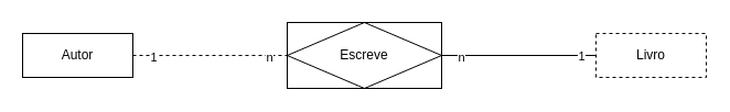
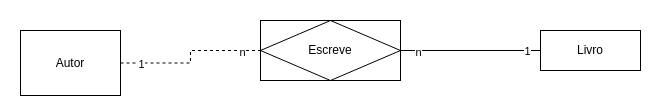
  <mxCell id="0" />
  <mxCell id="1" parent="0" />
  <mxCell id="2" style="edgeStyle=orthogonalEdgeStyle;rounded=0;orthogonalLoop=1;jettySize=auto;html=1;exitX=1;exitY=0.5;exitDx=0;exitDy=0;entryX=0;entryY=0.5;entryDx=0;entryDy=0;endArrow=none;endFill=0;dashed=1;" edge="1" parent="1" source="5" target="10"><mxGeometry relative="1" as="geometry" /></mxCell>
  <mxCell id="3" value="1" style="edgeLabel;html=1;align=center;verticalAlign=middle;resizable=0;points=[];" vertex="1" connectable="0" parent="2"><mxGeometry x="-0.743" y="-1" relative="1" as="geometry"><mxPoint as="offset" /></mxGeometry></mxCell>
  <mxCell id="4" value="n" style="edgeLabel;html=1;align=center;verticalAlign=middle;resizable=0;points=[];" vertex="1" connectable="0" parent="2"><mxGeometry x="0.757" y="-1" relative="1" as="geometry"><mxPoint as="offset" /></mxGeometry></mxCell>
- <mxCell id="5" value="Autor" style="whiteSpace=wrap;html=1;align=center;" vertex="1" parent="1"><mxGeometry x="20" y="30" width="100" height="40" as="geometry" /></mxCell>
- <mxCell id="6" value="Livro" style="whiteSpace=wrap;html=1;align=center;dashed=1;" vertex="1" parent="1"><mxGeometry x="540" y="30" width="100" height="40" as="geometry" /></mxCell>
+ <mxCell id="5" value="Autor" style="whiteSpace=wrap;html=1;align=center;" vertex="1" parent="1"><mxGeometry x="20" y="30" width="100" height="65" as="geometry" /></mxCell>
+ <mxCell id="6" value="Livro" style="whiteSpace=wrap;html=1;align=center;" vertex="1" parent="1"><mxGeometry x="540" y="30" width="100" height="40" as="geometry" /></mxCell>
  <mxCell id="7" style="edgeStyle=orthogonalEdgeStyle;rounded=0;orthogonalLoop=1;jettySize=auto;html=1;exitX=1;exitY=0.5;exitDx=0;exitDy=0;endArrow=none;endFill=0;" edge="1" parent="1" source="10" target="6"><mxGeometry relative="1" as="geometry" /></mxCell>
  <mxCell id="8" value="n" style="edgeLabel;html=1;align=center;verticalAlign=middle;resizable=0;points=[];" vertex="1" connectable="0" parent="7"><mxGeometry x="-0.757" y="-1" relative="1" as="geometry"><mxPoint as="offset" /></mxGeometry></mxCell>
  <mxCell id="9" value="1" style="edgeLabel;html=1;align=center;verticalAlign=middle;resizable=0;points=[];" vertex="1" connectable="0" parent="7"><mxGeometry x="0.8" relative="1" as="geometry"><mxPoint as="offset" /></mxGeometry></mxCell>
  <mxCell id="10" value="Escreve" style="shape=associativeEntity;whiteSpace=wrap;html=1;align=center;" vertex="1" parent="1"><mxGeometry x="260" y="20" width="140" height="60" as="geometry" /></mxCell>
